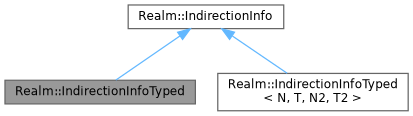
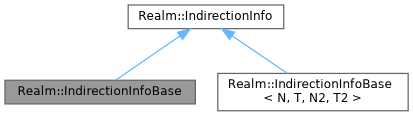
  digraph {
    node [color=gray40 fillcolor=white fontname=Helvetica fontsize=10 shape=box style=filled]
    edge [color=steelblue1 dir=back fontname=Helvetica fontsize=10 labelfontname=Helvetica labelfontsize=10 style=solid]
-   n1 [fillcolor=grey60 fontcolor=black height=0.2 label="Realm::IndirectionInfoTyped" width=0.4]
-   n2 [height=0.2 label="Realm::IndirectionInfoTyped\l\< N, T, N2, T2 \>" width=0.4]
+   n1 [fillcolor=grey60 fontcolor=black height=0.2 label="Realm::IndirectionInfoBase" width=0.4]
+   n2 [height=0.2 label="Realm::IndirectionInfoBase\l\< N, T, N2, T2 \>" width=0.4]
    n3 [height=0.2 label="Realm::IndirectionInfo" width=0.4]
    n3 -> n1
    n3 -> n2
  }
